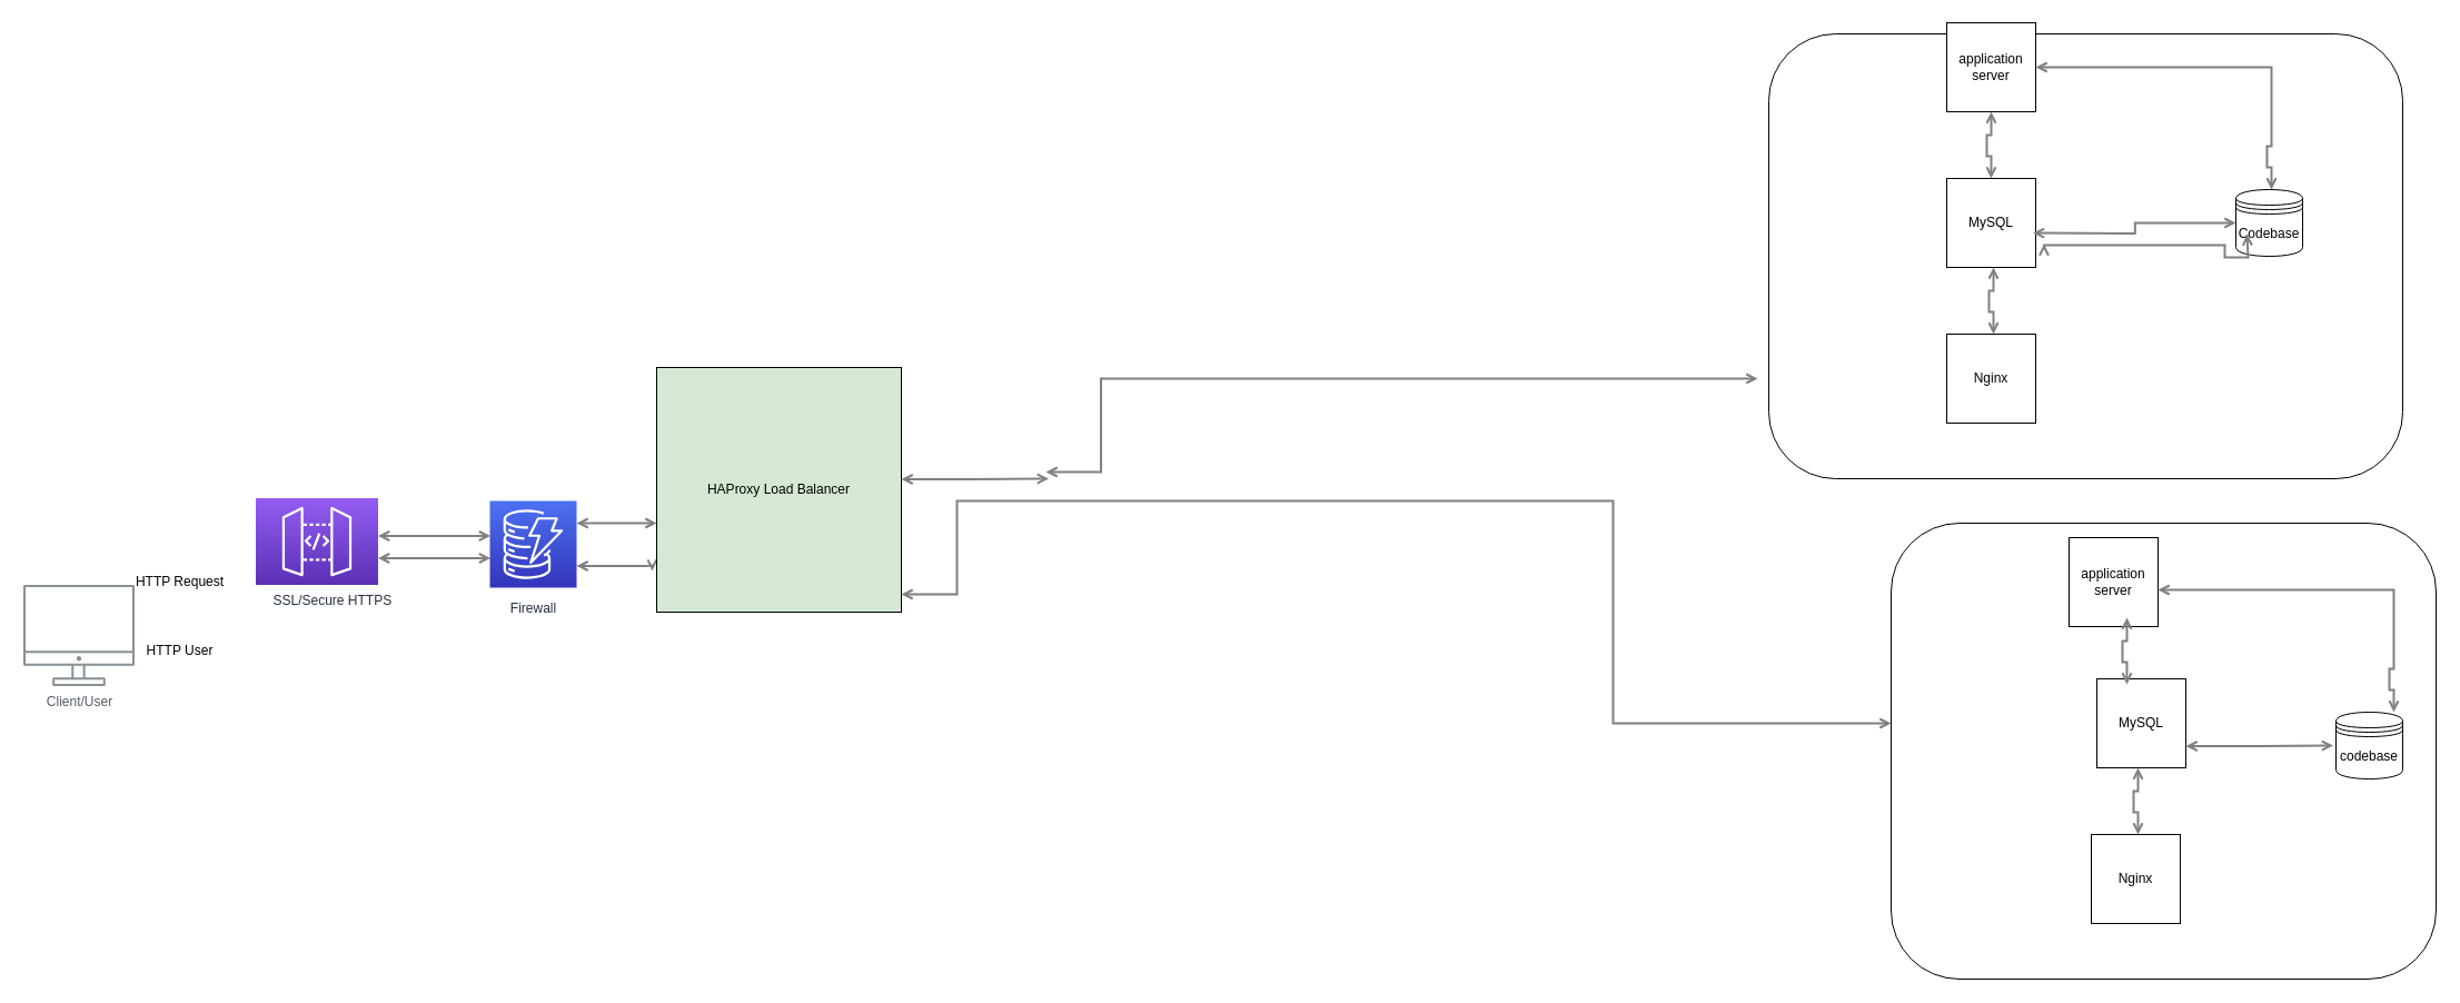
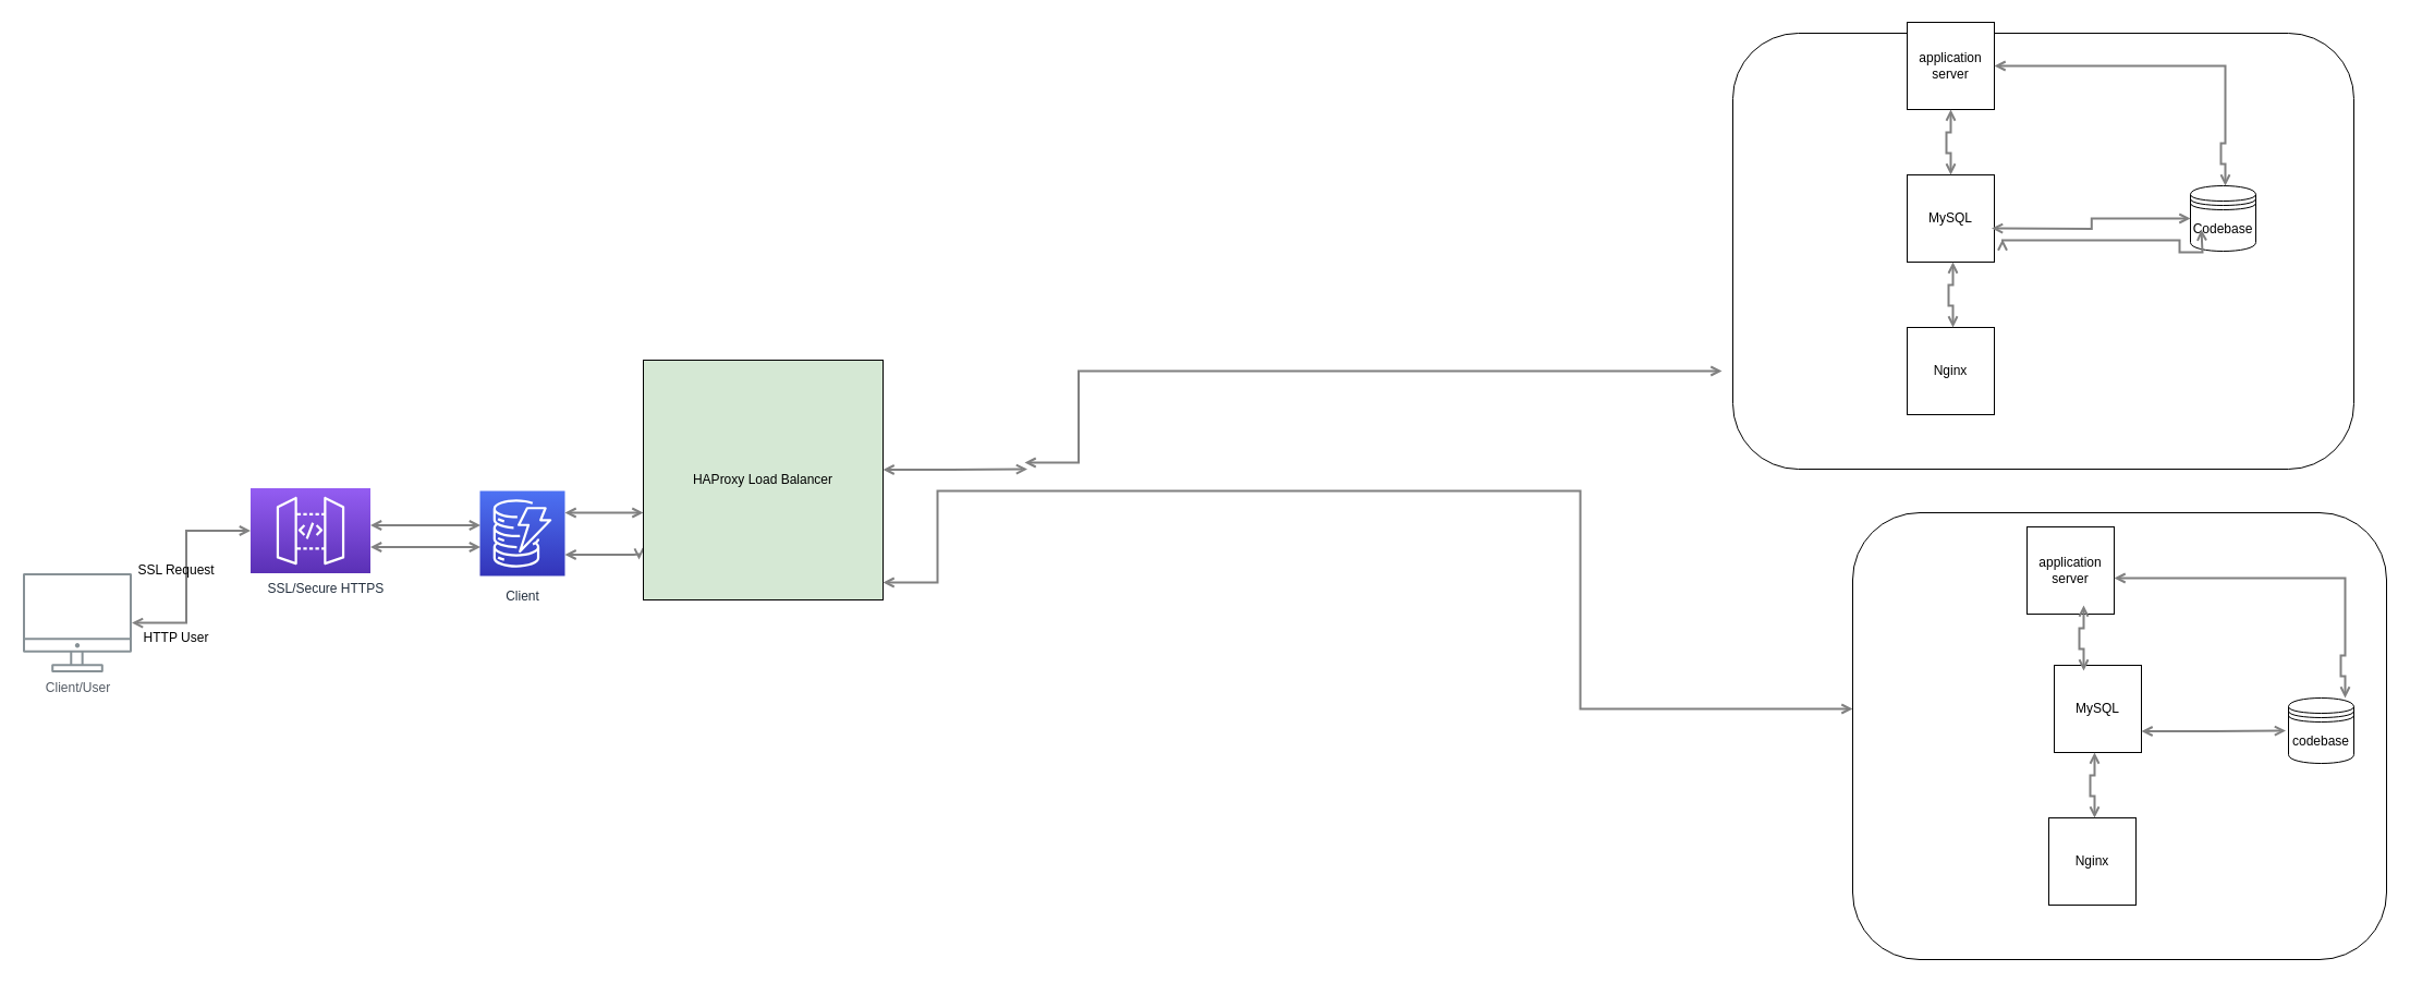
  <mxCell id="0" />
  <mxCell id="1" parent="0" />
+ <mxCell id="2" style="edgeStyle=orthogonalEdgeStyle;rounded=0;orthogonalLoop=1;jettySize=auto;html=1;startArrow=open;startFill=0;endArrow=open;endFill=0;strokeWidth=2;strokeColor=#808080;" parent="1" source="5" target="6" edge="1"><mxGeometry relative="1" as="geometry"><Array as="points"><mxPoint x="170.5" y="571.5" /><mxPoint x="170.5" y="486.5" /></Array></mxGeometry></mxCell>
  <mxCell id="3" style="edgeStyle=orthogonalEdgeStyle;rounded=0;orthogonalLoop=1;jettySize=auto;html=1;startArrow=open;startFill=0;endArrow=open;endFill=0;strokeWidth=2;strokeColor=#808080;" parent="1" source="6" edge="1"><mxGeometry relative="1" as="geometry"><Array as="points"><mxPoint x="370.5" y="501.5" /><mxPoint x="370.5" y="501.5" /></Array><mxPoint x="440.501" y="501.5" as="targetPoint" /></mxGeometry></mxCell>
  <mxCell id="4" style="edgeStyle=orthogonalEdgeStyle;rounded=0;orthogonalLoop=1;jettySize=auto;html=1;startArrow=open;startFill=0;endArrow=open;endFill=0;strokeWidth=2;strokeColor=#808080;" parent="1" source="6" edge="1"><mxGeometry relative="1" as="geometry"><mxPoint x="317.5" y="496.5" as="sourcePoint" /><mxPoint x="440.501" y="481.5" as="targetPoint" /><Array as="points"><mxPoint x="370.5" y="481.5" /><mxPoint x="370.5" y="481.5" /></Array></mxGeometry></mxCell>
  <mxCell id="5" value="Client/User" style="outlineConnect=0;gradientColor=none;fontColor=#545B64;strokeColor=none;fillColor=#879196;dashed=0;verticalLabelPosition=bottom;verticalAlign=top;align=center;html=1;fontSize=12;fontStyle=0;aspect=fixed;shape=mxgraph.aws4.illustration_desktop;pointerEvents=1;labelBackgroundColor=#ffffff;" parent="1" vertex="1"><mxGeometry x="20.5" y="525.5" width="100" height="91" as="geometry" /></mxCell>
  <mxCell id="6" value="&lt;span style=&quot;white-space: pre;&quot;&gt;&#09;SSL/&lt;/span&gt;Secure HTTPS" style="outlineConnect=0;fontColor=#232F3E;gradientColor=#945DF2;gradientDirection=north;fillColor=#5A30B5;strokeColor=#ffffff;dashed=0;verticalLabelPosition=bottom;verticalAlign=top;align=center;html=1;fontSize=12;fontStyle=0;aspect=fixed;shape=mxgraph.aws4.resourceIcon;resIcon=mxgraph.aws4.api_gateway;labelBackgroundColor=#ffffff;" parent="1" vertex="1"><mxGeometry x="229.5" y="447.5" width="110" height="78" as="geometry" /></mxCell>
- <mxCell id="7" value="Firewall" style="outlineConnect=0;fontColor=#232F3E;gradientColor=#4D72F3;gradientDirection=north;fillColor=#3334B9;strokeColor=#ffffff;dashed=0;verticalLabelPosition=bottom;verticalAlign=top;align=center;html=1;fontSize=12;fontStyle=0;aspect=fixed;shape=mxgraph.aws4.resourceIcon;resIcon=mxgraph.aws4.dynamodb;labelBackgroundColor=#ffffff;spacingTop=5;" vertex="1" parent="1"><mxGeometry x="440" y="450" width="78" height="78" as="geometry" /></mxCell>
- <mxCell id="8" value="HTTP Request" style="text;html=1;align=center;verticalAlign=middle;resizable=0;points=[];autosize=1;strokeColor=none;fillColor=none;" vertex="1" parent="1"><mxGeometry x="111" y="508" width="100" height="30" as="geometry" /></mxCell>
+ <mxCell id="7" value="Client" style="outlineConnect=0;fontColor=#232F3E;gradientColor=#4D72F3;gradientDirection=north;fillColor=#3334B9;strokeColor=#ffffff;dashed=0;verticalLabelPosition=bottom;verticalAlign=top;align=center;html=1;fontSize=12;fontStyle=0;aspect=fixed;shape=mxgraph.aws4.resourceIcon;resIcon=mxgraph.aws4.dynamodb;labelBackgroundColor=#ffffff;spacingTop=5;" vertex="1" parent="1"><mxGeometry x="440" y="450" width="78" height="78" as="geometry" /></mxCell>
+ <mxCell id="8" value="SSL Request" style="text;html=1;align=center;verticalAlign=middle;resizable=0;points=[];autosize=1;strokeColor=none;fillColor=none;" vertex="1" parent="1"><mxGeometry x="111" y="508" width="100" height="30" as="geometry" /></mxCell>
  <mxCell id="9" value="HTTP User" style="text;html=1;align=center;verticalAlign=middle;resizable=0;points=[];autosize=1;strokeColor=none;fillColor=none;" vertex="1" parent="1"><mxGeometry x="106" y="570" width="110" height="30" as="geometry" /></mxCell>
  <mxCell id="10" style="edgeStyle=orthogonalEdgeStyle;rounded=0;orthogonalLoop=1;jettySize=auto;html=1;startArrow=open;startFill=0;endArrow=open;endFill=0;strokeWidth=2;strokeColor=#808080;" edge="1" parent="1"><mxGeometry relative="1" as="geometry"><mxPoint x="518" y="470" as="sourcePoint" /><mxPoint x="590" y="470" as="targetPoint" /><Array as="points"><mxPoint x="580.5" y="469.5" /><mxPoint x="580.5" y="469.5" /></Array></mxGeometry></mxCell>
  <mxCell id="11" style="edgeStyle=orthogonalEdgeStyle;rounded=0;orthogonalLoop=1;jettySize=auto;html=1;startArrow=open;startFill=0;endArrow=open;endFill=0;strokeWidth=2;strokeColor=#808080;entryX=-0.018;entryY=0.832;entryDx=0;entryDy=0;entryPerimeter=0;" edge="1" parent="1" target="12"><mxGeometry relative="1" as="geometry"><Array as="points"><mxPoint x="581" y="509" /><mxPoint x="586" y="508" /></Array><mxPoint x="518" y="508.5" as="sourcePoint" /><mxPoint x="581" y="508" as="targetPoint" /></mxGeometry></mxCell>
  <mxCell id="12" value="HAProxy Load Balancer" style="whiteSpace=wrap;html=1;aspect=fixed;fillColor=#d5e8d4;" vertex="1" parent="1"><mxGeometry x="590" y="330" width="220" height="220" as="geometry" /></mxCell>
  <mxCell id="13" style="edgeStyle=orthogonalEdgeStyle;rounded=0;orthogonalLoop=1;jettySize=auto;html=1;startArrow=open;startFill=0;endArrow=open;endFill=0;strokeWidth=2;strokeColor=#808080;" edge="1" parent="1"><mxGeometry relative="1" as="geometry"><mxPoint x="810" y="430.5" as="sourcePoint" /><mxPoint x="942.501" y="430" as="targetPoint" /><Array as="points"><mxPoint x="872.5" y="430" /><mxPoint x="872.5" y="430" /></Array></mxGeometry></mxCell>
  <mxCell id="14" style="edgeStyle=orthogonalEdgeStyle;rounded=0;orthogonalLoop=1;jettySize=auto;html=1;startArrow=open;startFill=0;endArrow=open;endFill=0;strokeWidth=2;strokeColor=#808080;" edge="1" parent="1"><mxGeometry relative="1" as="geometry"><Array as="points"><mxPoint x="989.5" y="424.5" /><mxPoint x="989.5" y="339.5" /></Array><mxPoint x="940" y="424" as="sourcePoint" /><mxPoint x="1580" y="340" as="targetPoint" /></mxGeometry></mxCell>
  <mxCell id="15" style="edgeStyle=orthogonalEdgeStyle;rounded=0;orthogonalLoop=1;jettySize=auto;html=1;startArrow=open;startFill=0;endArrow=open;endFill=0;strokeWidth=2;strokeColor=#808080;" edge="1" parent="1" target="16"><mxGeometry relative="1" as="geometry"><Array as="points"><mxPoint x="860" y="534" /><mxPoint x="860" y="450" /><mxPoint x="1450" y="450" /><mxPoint x="1450" y="650" /></Array><mxPoint x="810" y="534" as="sourcePoint" /><mxPoint x="1570" y="650" as="targetPoint" /></mxGeometry></mxCell>
  <mxCell id="16" value="" style="rounded=1;whiteSpace=wrap;html=1;" vertex="1" parent="1"><mxGeometry x="1700" y="470" width="490" height="410" as="geometry" /></mxCell>
  <mxCell id="17" value="application server" style="whiteSpace=wrap;html=1;aspect=fixed;" vertex="1" parent="1"><mxGeometry x="1860" y="483" width="80" height="80" as="geometry" /></mxCell>
  <mxCell id="18" value="MySQL" style="whiteSpace=wrap;html=1;aspect=fixed;" vertex="1" parent="1"><mxGeometry x="1885" y="610" width="80" height="80" as="geometry" /></mxCell>
  <mxCell id="19" value="Nginx" style="whiteSpace=wrap;html=1;aspect=fixed;" vertex="1" parent="1"><mxGeometry x="1880" y="750" width="80" height="80" as="geometry" /></mxCell>
  <mxCell id="20" value="" style="rounded=1;whiteSpace=wrap;html=1;" vertex="1" parent="1"><mxGeometry x="1590" y="30" width="570" height="400" as="geometry" /></mxCell>
  <mxCell id="21" value="application server" style="whiteSpace=wrap;html=1;aspect=fixed;" vertex="1" parent="1"><mxGeometry x="1750" y="20" width="80" height="80" as="geometry" /></mxCell>
  <mxCell id="22" value="MySQL" style="whiteSpace=wrap;html=1;aspect=fixed;" vertex="1" parent="1"><mxGeometry x="1750" y="160" width="80" height="80" as="geometry" /></mxCell>
  <mxCell id="23" value="Nginx" style="whiteSpace=wrap;html=1;aspect=fixed;" vertex="1" parent="1"><mxGeometry x="1750" y="300" width="80" height="80" as="geometry" /></mxCell>
  <mxCell id="24" value="Codebase" style="shape=datastore;whiteSpace=wrap;html=1;" vertex="1" parent="1"><mxGeometry x="2010" y="170" width="60" height="60" as="geometry" /></mxCell>
  <mxCell id="25" value="codebase" style="shape=datastore;whiteSpace=wrap;html=1;" vertex="1" parent="1"><mxGeometry x="2100" y="640" width="60" height="60" as="geometry" /></mxCell>
  <mxCell id="26" style="edgeStyle=orthogonalEdgeStyle;rounded=0;orthogonalLoop=1;jettySize=auto;html=1;startArrow=open;startFill=0;endArrow=open;endFill=0;strokeWidth=2;strokeColor=#808080;entryX=0.5;entryY=1;entryDx=0;entryDy=0;exitX=0.5;exitY=0;exitDx=0;exitDy=0;" edge="1" parent="1" source="22" target="21"><mxGeometry relative="1" as="geometry"><mxPoint x="1723.75" y="120.5" as="sourcePoint" /><mxPoint x="1856.251" y="120" as="targetPoint" /><Array as="points"><mxPoint x="1786" y="140" /><mxPoint x="1786" y="121" /><mxPoint x="1790" y="121" /></Array></mxGeometry></mxCell>
  <mxCell id="27" style="edgeStyle=orthogonalEdgeStyle;rounded=0;orthogonalLoop=1;jettySize=auto;html=1;startArrow=open;startFill=0;endArrow=open;endFill=0;strokeWidth=2;strokeColor=#808080;entryX=0.5;entryY=1;entryDx=0;entryDy=0;exitX=0.5;exitY=0;exitDx=0;exitDy=0;" edge="1" parent="1"><mxGeometry relative="1" as="geometry"><mxPoint x="1792" y="300" as="sourcePoint" /><mxPoint x="1792" y="240" as="targetPoint" /><Array as="points"><mxPoint x="1788" y="280" /><mxPoint x="1788" y="261" /><mxPoint x="1792" y="261" /></Array></mxGeometry></mxCell>
  <mxCell id="28" style="edgeStyle=orthogonalEdgeStyle;rounded=0;orthogonalLoop=1;jettySize=auto;html=1;startArrow=open;startFill=0;endArrow=open;endFill=0;strokeWidth=2;strokeColor=#808080;entryX=0.5;entryY=1;entryDx=0;entryDy=0;exitX=0.5;exitY=0;exitDx=0;exitDy=0;" edge="1" parent="1"><mxGeometry relative="1" as="geometry"><mxPoint x="1912" y="615" as="sourcePoint" /><mxPoint x="1912" y="555" as="targetPoint" /><Array as="points"><mxPoint x="1908" y="595" /><mxPoint x="1908" y="576" /><mxPoint x="1912" y="576" /></Array></mxGeometry></mxCell>
  <mxCell id="29" style="edgeStyle=orthogonalEdgeStyle;rounded=0;orthogonalLoop=1;jettySize=auto;html=1;startArrow=open;startFill=0;endArrow=open;endFill=0;strokeWidth=2;strokeColor=#808080;entryX=0.5;entryY=1;entryDx=0;entryDy=0;exitX=0.5;exitY=0;exitDx=0;exitDy=0;" edge="1" parent="1"><mxGeometry relative="1" as="geometry"><mxPoint x="1922" y="750" as="sourcePoint" /><mxPoint x="1922" y="690" as="targetPoint" /><Array as="points"><mxPoint x="1918" y="730" /><mxPoint x="1918" y="711" /><mxPoint x="1922" y="711" /></Array></mxGeometry></mxCell>
  <mxCell id="30" style="edgeStyle=orthogonalEdgeStyle;rounded=0;orthogonalLoop=1;jettySize=auto;html=1;startArrow=open;startFill=0;endArrow=open;endFill=0;strokeWidth=2;strokeColor=#808080;exitX=0.5;exitY=0;exitDx=0;exitDy=0;" edge="1" parent="1" target="21"><mxGeometry relative="1" as="geometry"><mxPoint x="2042" y="170" as="sourcePoint" /><mxPoint x="2042" as="targetPoint" y="110" /><Array as="points"><mxPoint x="2042" y="150" /><mxPoint x="2038" y="150" /><mxPoint x="2038" y="131" /><mxPoint x="2042" y="131" /><mxPoint x="2042" y="60" /></Array></mxGeometry></mxCell>
  <mxCell id="31" style="edgeStyle=orthogonalEdgeStyle;rounded=0;orthogonalLoop=1;jettySize=auto;html=1;startArrow=open;startFill=0;endArrow=open;endFill=0;strokeWidth=2;strokeColor=#808080;exitX=0.5;exitY=0;exitDx=0;exitDy=0;" edge="1" parent="1"><mxGeometry relative="1" as="geometry"><mxPoint x="2152" y="640" as="sourcePoint" /><mxPoint x="1940" y="530" as="targetPoint" /><Array as="points"><mxPoint x="2152" y="620" /><mxPoint x="2148" y="620" /><mxPoint x="2148" y="601" /><mxPoint x="2152" y="601" /><mxPoint x="2152" y="530" /></Array></mxGeometry></mxCell>
  <mxCell id="32" style="edgeStyle=orthogonalEdgeStyle;rounded=0;orthogonalLoop=1;jettySize=auto;html=1;startArrow=open;startFill=0;endArrow=open;endFill=0;strokeWidth=2;strokeColor=#808080;" edge="1" parent="1" target="24"><mxGeometry relative="1" as="geometry"><mxPoint x="1827.5" y="209" as="sourcePoint" /><mxPoint x="1960.001" y="208.5" as="targetPoint" /><Array as="points" /></mxGeometry></mxCell>
  <mxCell id="33" style="edgeStyle=orthogonalEdgeStyle;rounded=0;orthogonalLoop=1;jettySize=auto;html=1;startArrow=open;startFill=0;endArrow=open;endFill=0;strokeWidth=2;strokeColor=#808080;" edge="1" parent="1"><mxGeometry relative="1" as="geometry"><mxPoint x="1837.5" y="219" as="sourcePoint" /><mxPoint x="2020" y="210" as="targetPoint" /><Array as="points"><mxPoint x="1838" y="220" /><mxPoint x="2000" y="220" /><mxPoint x="2000" y="231" /><mxPoint x="2021" y="231" /></Array></mxGeometry></mxCell>
  <mxCell id="34" style="edgeStyle=orthogonalEdgeStyle;rounded=0;orthogonalLoop=1;jettySize=auto;html=1;startArrow=open;startFill=0;endArrow=open;endFill=0;strokeWidth=2;strokeColor=#808080;" edge="1" parent="1"><mxGeometry relative="1" as="geometry"><mxPoint x="1965" y="670.5" as="sourcePoint" /><mxPoint x="2097.501" y="670" as="targetPoint" /><Array as="points"><mxPoint x="2027.5" y="670" /><mxPoint x="2027.5" y="670" /></Array></mxGeometry></mxCell>
